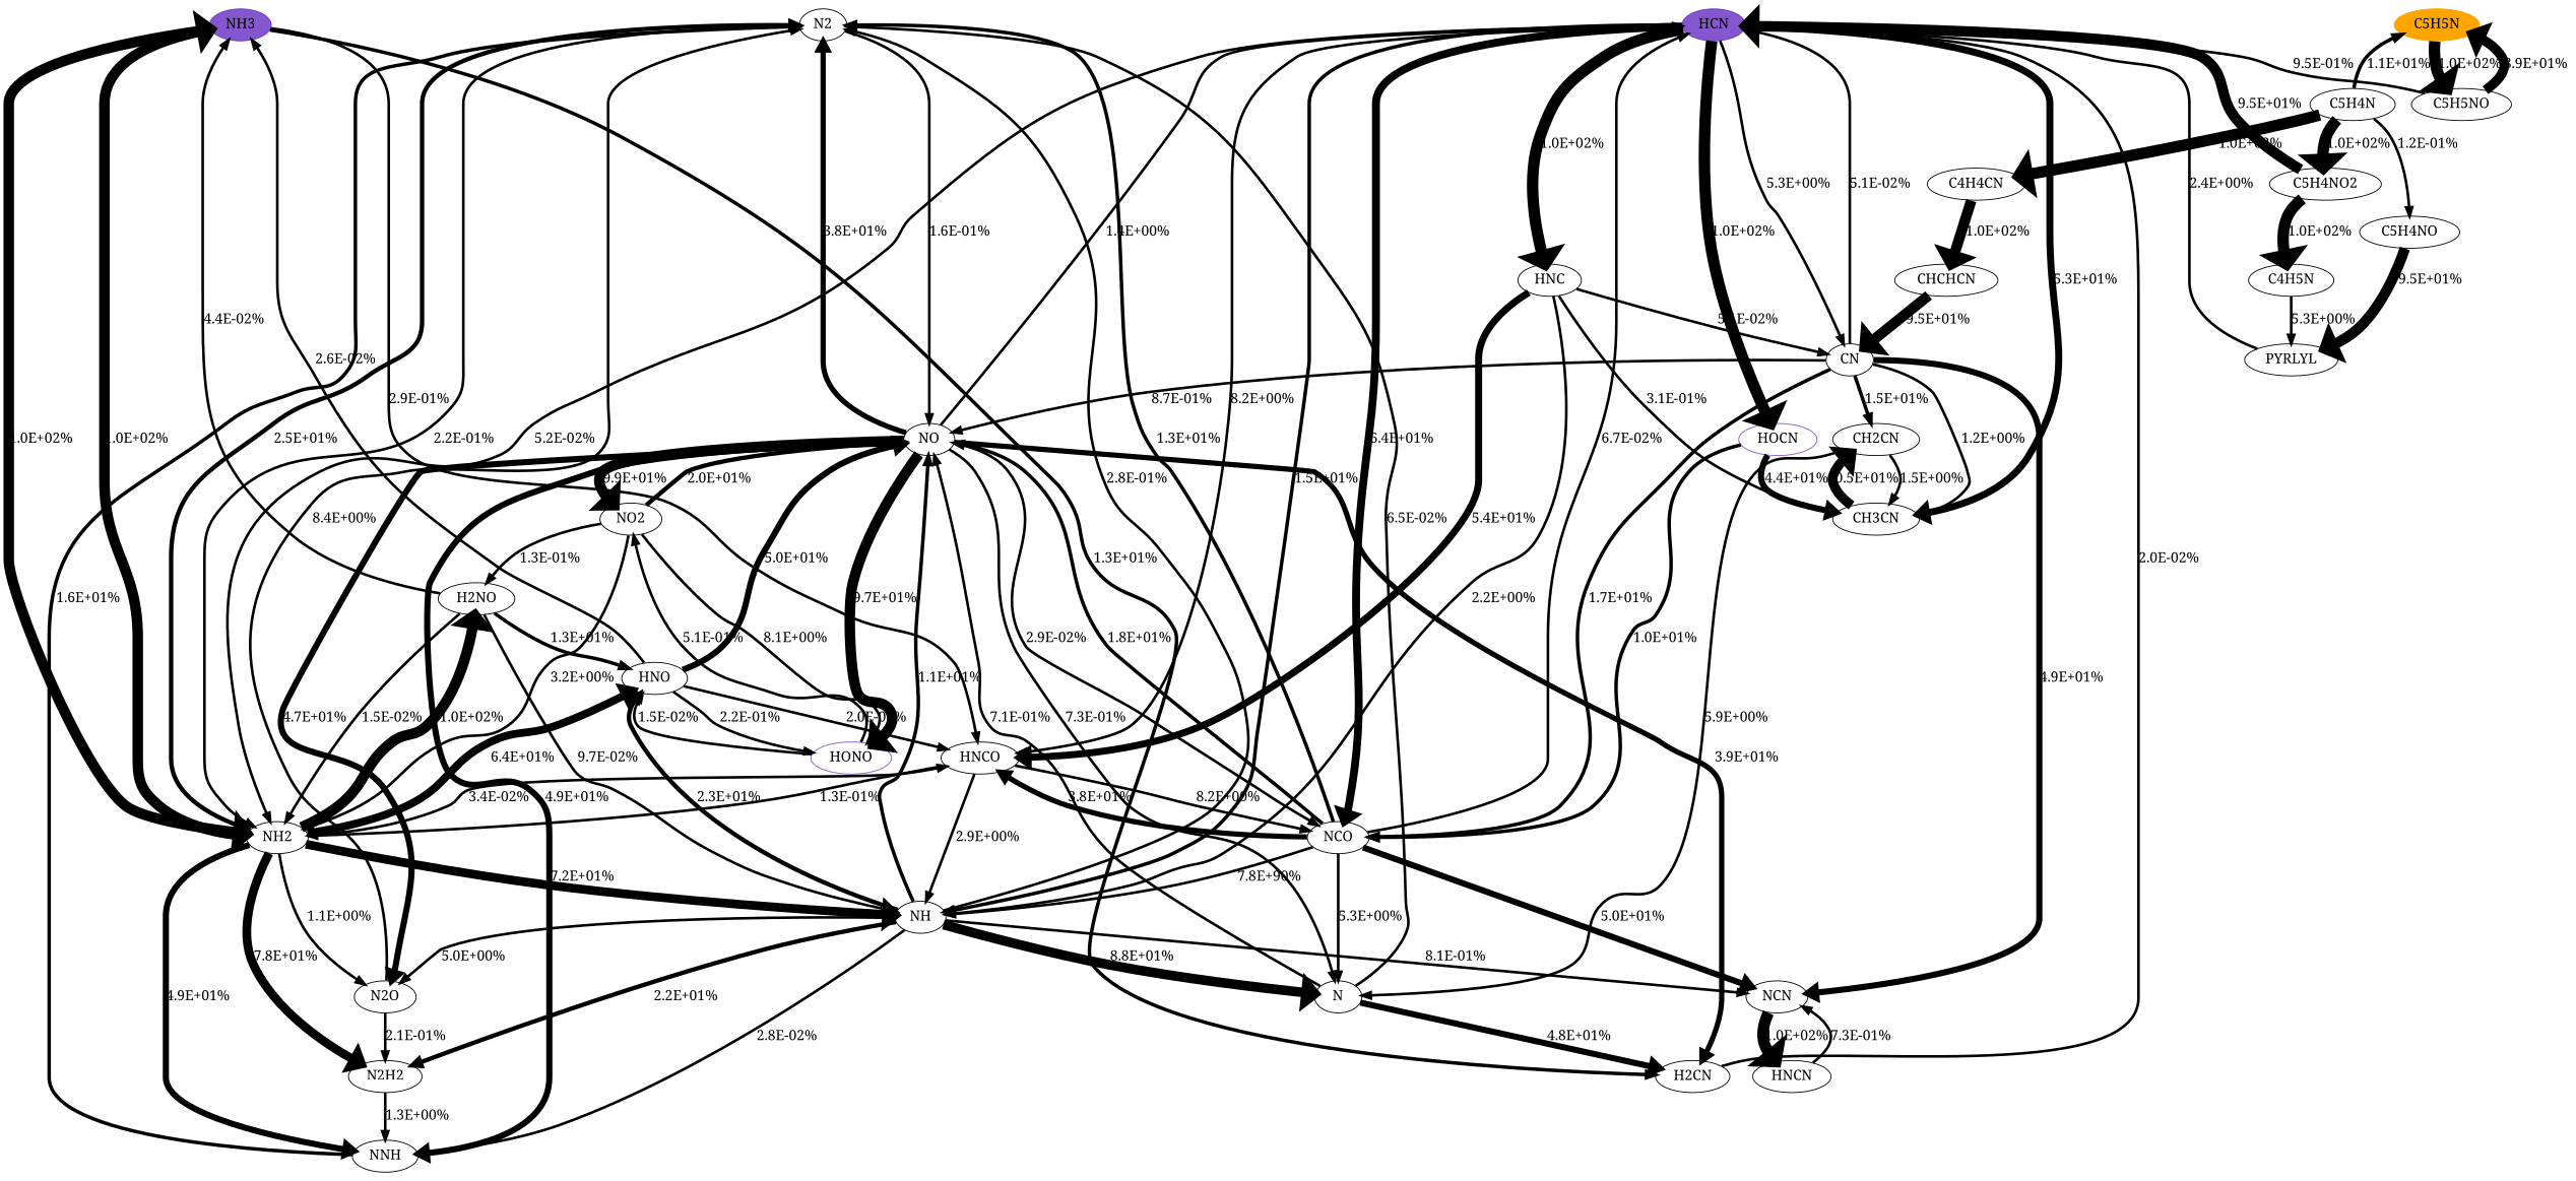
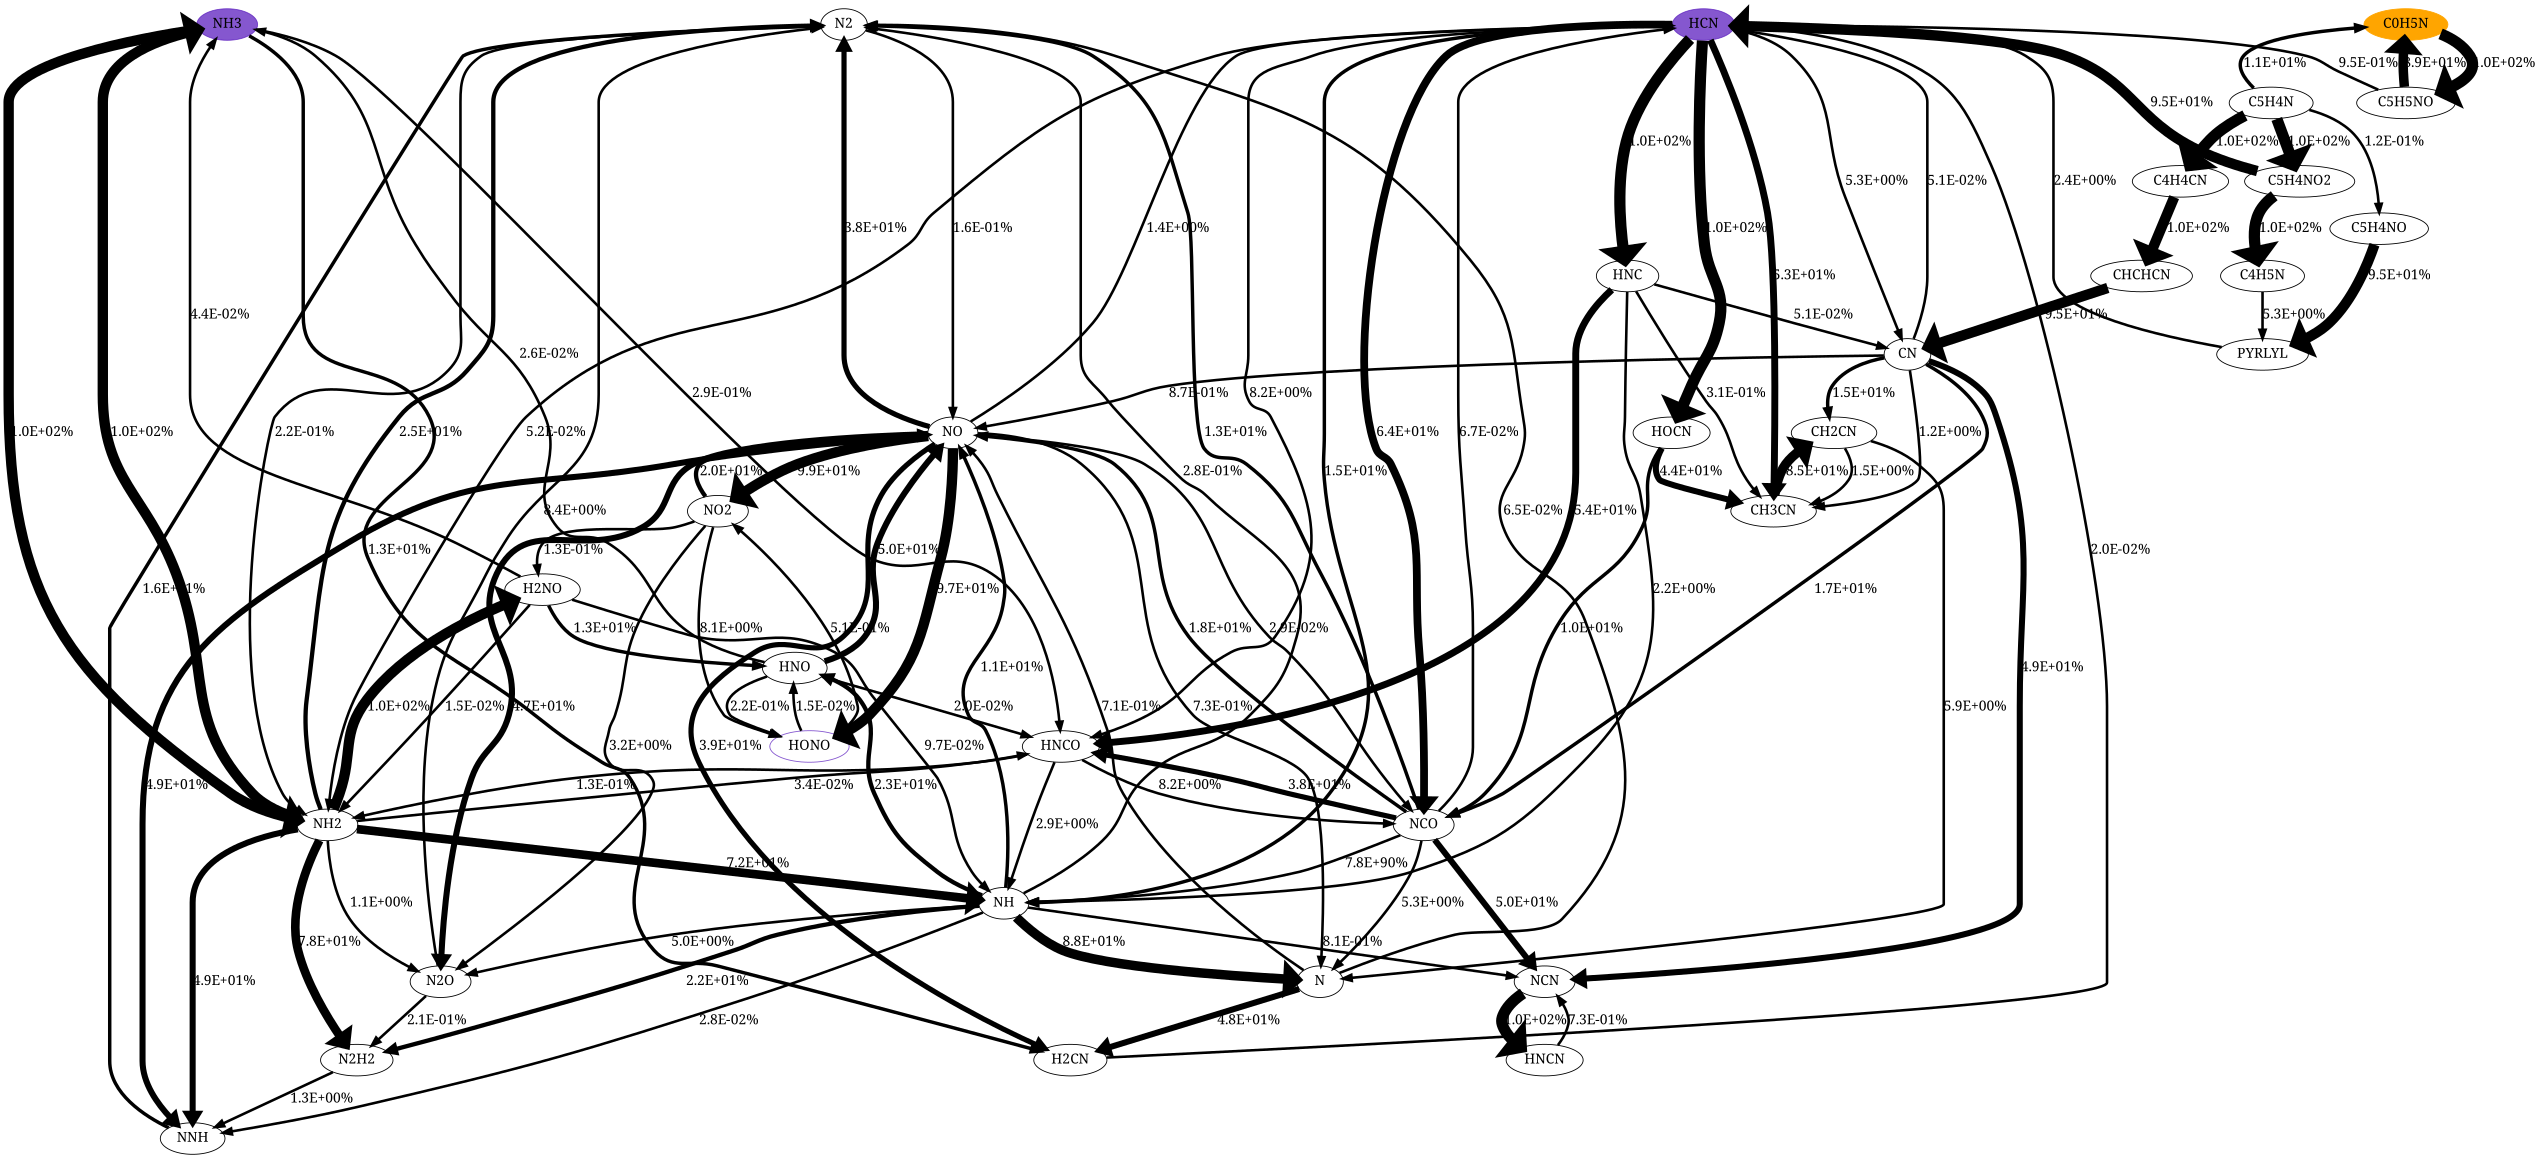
  digraph {
    b="0,0,1558,558"
    rankdir=TB
    splines=True
    node [fontname=serif fontsize=16]
    edge [fontcolor=black fontname=serif fontsize=16 penwidth=3]
    N2
    HCN [color="#500dbab1" fillcolor="#500dbab1" style=filled]
    NH3 [color="#500dbab1" fillcolor="#500dbab1" style=filled]
-   C5H5N [color=orange fillcolor=orange style=filled]
+   C5H5N [color=orange fillcolor=orange style=filled label=C0H5N]
    NO
    NH2
    NCO
    NH
    HNCO
    HNC
    CN
-   HOCN [color="#500dbab1"]
+   HOCN
    CH3CN
    H2CN
    C5H5NO
    NNH
    HONO [color="#500dbab1"]
    N
    N2O
    NO2
    HNO
    N2H2
    H2NO
    NCN
    CH2CN
    HNCN
    CHCHCN
    C5H4N
    C5H4NO
    C5H4NO2
    C4H4CN
    PYRLYL
    C4H5N
    subgraph sub_1 {
      rank=source
      N2
      HCN
      NH3
      C5H5N
    }
    N2 -> NO [label="1.6E-01%"]
    N2 -> NH2 [label="2.2E-01%"]
    HCN -> NH2 [label="5.2E-02%"]
    HCN -> NCO [label="6.4E+01%" penwidth=9]
    HCN -> NH [label="1.5E+01%" penwidth=4]
    HCN -> HNCO [label="8.2E+00%"]
    HCN -> HNC [label="1.0E+02%" penwidth=13]
    HCN -> CN [label="5.3E+00%"]
    HCN -> HOCN [label="1.0E+02%" penwidth=13]
    HCN -> CH3CN [label="5.3E+01%" penwidth=8]
    NH3 -> NH2 [label="1.0E+02%" penwidth=12]
    NH3 -> HNCO [label="2.9E-01%"]
    NH3 -> H2CN [label="1.3E+01%" penwidth=4]
    C5H5N -> C5H5NO [label="1.0E+02%" penwidth=13]
    NO -> N2 [label="3.8E+01%" penwidth=6]
    NO -> HCN [label="1.4E+00%"]
    NO -> NCO [label="2.9E-02%"]
    NO -> H2CN [label="3.9E+01%" penwidth=6]
    NO -> NNH [label="4.9E+01%" penwidth=7]
    NO -> HONO [label="9.7E+01%" penwidth=12]
    NO -> N [label="7.3E-01%"]
    NO -> N2O [label="4.7E+01%" penwidth=7]
    NO -> NO2 [label="9.9E+01%" penwidth=12]
    NH2 -> N2 [label="2.5E+01%" penwidth=5]
    NH2 -> NH3 [label="1.0E+02%" penwidth=12]
    NH2 -> NH [label="7.2E+01%" penwidth=10]
    NH2 -> HNCO [label="3.4E-02%"]
    NH2 -> NNH [label="4.9E+01%" penwidth=7]
    NH2 -> N2O [label="1.1E+00%"]
-   NH2 -> HNO [label="6.4E+01%" penwidth=9]
    NH2 -> N2H2 [label="7.8E+01%" penwidth=10]
    NH2 -> H2NO [label="1.0E+02%" penwidth=12]
    NCO -> N2 [label="1.3E+01%" penwidth=4]
    NCO -> HCN [label="6.7E-02%"]
    NCO -> NO [label="1.8E+01%" penwidth=4]
    NCO -> NH [label="7.8E+90%"]
    NCO -> HNCO [label="3.8E+01%" penwidth=6]
    NCO -> N [label="5.3E+00%"]
    NCO -> NCN [label="5.0E+01%" penwidth=7]
    NH -> N2 [label="2.8E-01%"]
    NH -> NO [label="1.1E+01%" penwidth=4]
    NH -> NNH [label="2.8E-02%"]
    NH -> N [label="8.8E+01%" penwidth=11]
    NH -> N2O [label="5.0E+00%"]
    NH -> HNO [label="2.3E+01%" penwidth=5]
    NH -> N2H2 [label="2.2E+01%" penwidth=5]
    NH -> NCN [label="8.1E-01%"]
    HNCO -> NH2 [label="1.3E-01%"]
    HNCO -> NCO [label="8.2E+00%"]
    HNCO -> NH [label="2.9E+00%"]
    HNC -> NH [label="2.2E+00%"]
    HNC -> HNCO [label="5.4E+01%" penwidth=8]
    HNC -> CN [label="5.1E-02%"]
    HNC -> CH3CN [label="3.1E-01%"]
    CN -> HCN [label="5.1E-02%"]
    CN -> NO [label="8.7E-01%"]
    CN -> NCO [label="1.7E+01%" penwidth=4]
    CN -> CH3CN [label="1.2E+00%"]
    CN -> NCN [label="4.9E+01%" penwidth=7]
    CN -> CH2CN [label="1.5E+01%" penwidth=4]
    HOCN -> NCO [label="1.0E+01%" penwidth=4]
    HOCN -> CH3CN [label="4.4E+01%" penwidth=7]
-   CH3CN -> CH2CN [label="0.5E+01%" penwidth=11]
+   CH3CN -> CH2CN [label="8.5E+01%" penwidth=11]
    H2CN -> HCN [label="2.0E-02%"]
    C5H5NO -> HCN [label="9.5E-01%"]
    C5H5NO -> C5H5N [label="8.9E+01%" penwidth=11]
    NNH -> N2 [label="1.6E+01%" penwidth=4]
    HONO -> NO2 [label="5.1E-01%"]
    HONO -> HNO [label="1.5E-02%"]
    N -> N2 [label="6.5E-02%"]
    N -> NO [label="7.1E-01%"]
    N -> H2CN [label="4.8E+01%" penwidth=7]
    N2O -> N2 [label="8.4E+00%"]
    N2O -> N2H2 [label="2.1E-01%"]
    NO2 -> NO [label="2.0E+01%" penwidth=5]
    NO2 -> HONO [label="8.1E+00%"]
-   NO2 -> NH2 [label="3.2E+00%"]
+   NO2 -> N2O [label="3.2E+00%"]
    NO2 -> H2NO [label="1.3E-01%"]
    HNO -> NH3 [label="2.6E-02%"]
    HNO -> NO [label="5.0E+01%" penwidth=7]
    HNO -> HNCO [label="2.0E-02%"]
    HNO -> HONO [label="2.2E-01%"]
    N2H2 -> NNH [label="1.3E+00%"]
    H2NO -> NH3 [label="4.4E-02%"]
    H2NO -> NH2 [label="1.5E-02%"]
    H2NO -> NH [label="9.7E-02%"]
    H2NO -> HNO [label="1.3E+01%" penwidth=4]
    NCN -> HNCN [label="1.0E+02%" penwidth=13]
    CH2CN -> CH3CN [label="1.5E+00%"]
    CH2CN -> N [label="5.9E+00%"]
    HNCN -> NCN [label="7.3E-01%"]
    CHCHCN -> CN [label="9.5E+01%" penwidth=12]
    C5H4N -> C5H5N [label="1.1E+01%" penwidth=4]
    C5H4N -> C5H4NO [label="1.2E-01%"]
    C5H4N -> C5H4NO2 [label="1.0E+02%" penwidth=13]
    C5H4N -> C4H4CN [label="1.0E+02%" penwidth=13]
    C5H4NO -> PYRLYL [label="9.5E+01%" penwidth=12]
    C5H4NO2 -> HCN [label="9.5E+01%" penwidth=12]
    C5H4NO2 -> C4H5N [label="1.0E+02%" penwidth=13]
    C4H4CN -> CHCHCN [label="1.0E+02%" penwidth=12]
    PYRLYL -> HCN [label="2.4E+00%"]
    C4H5N -> PYRLYL [label="5.3E+00%"]
  }
